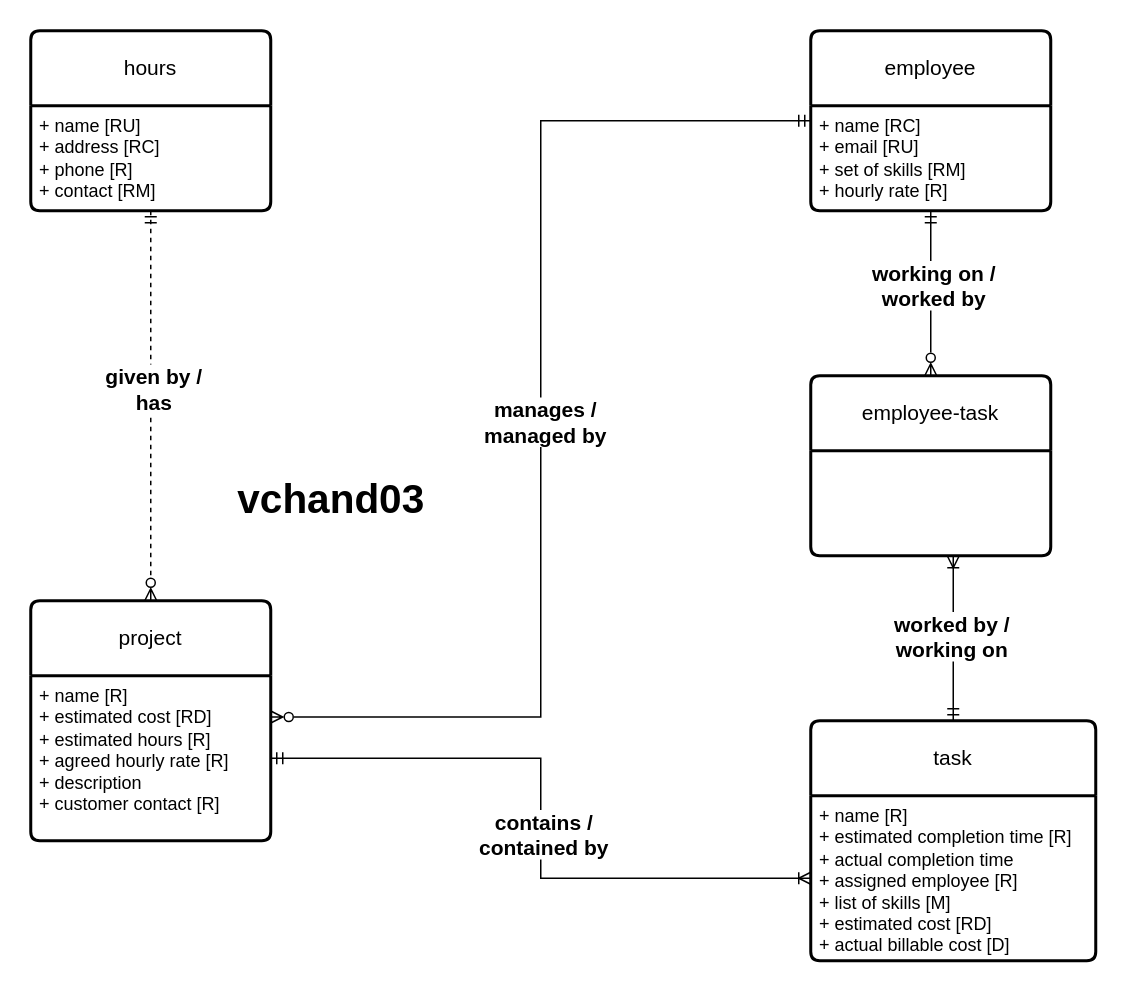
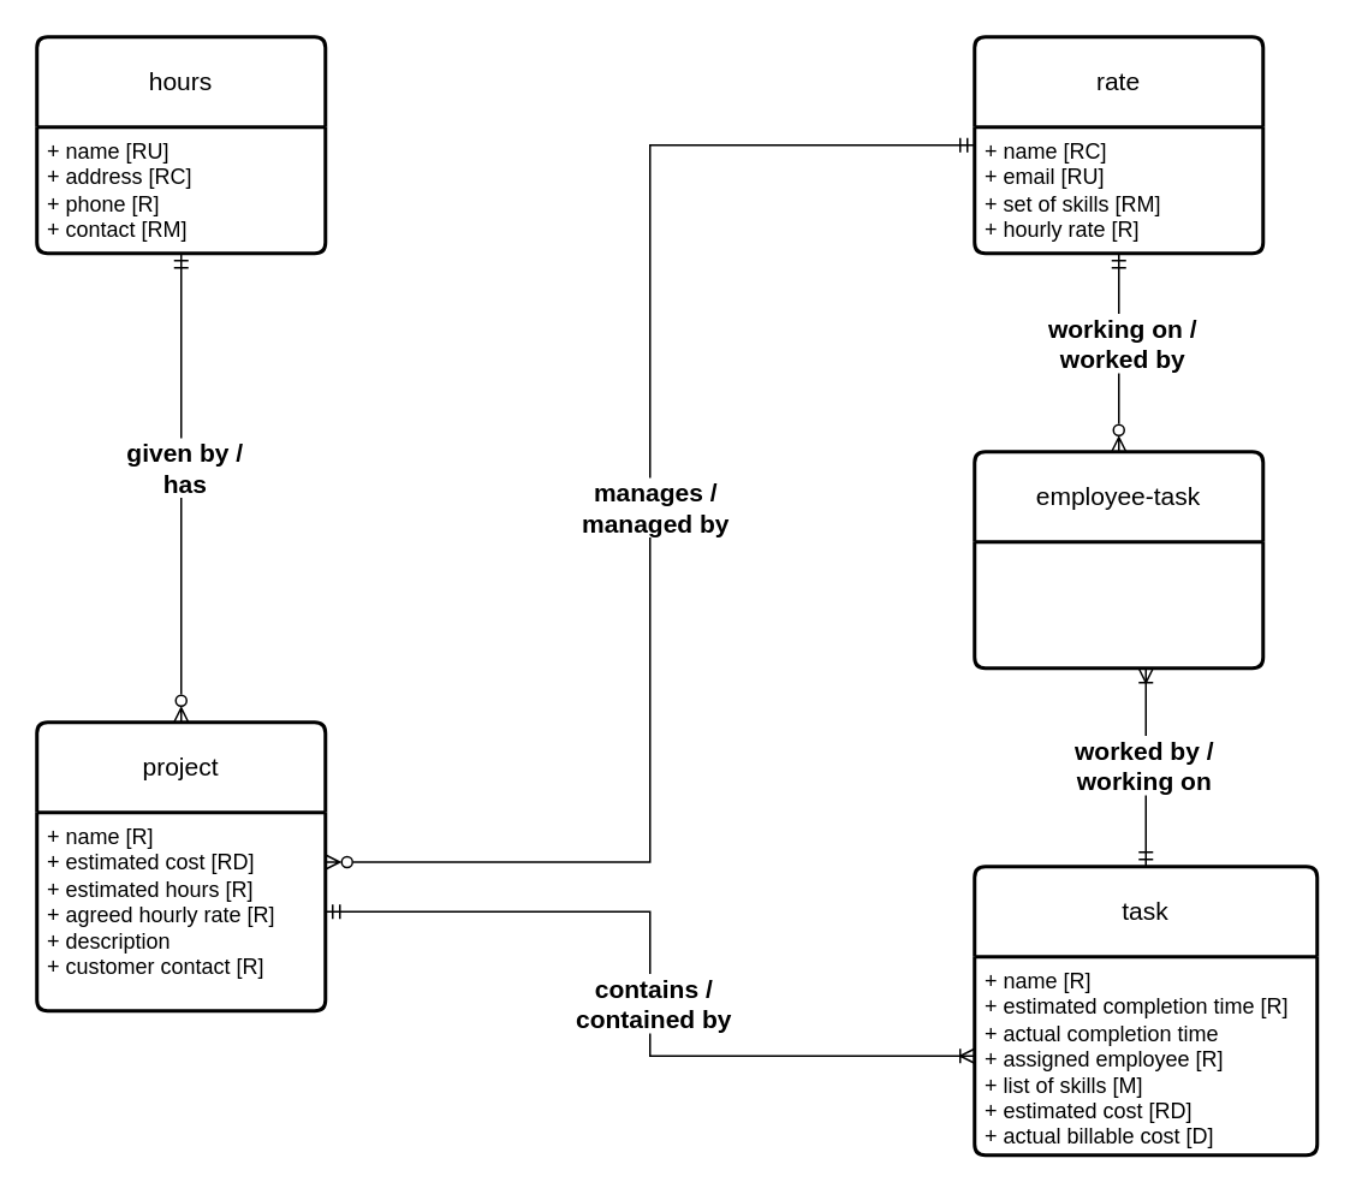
  <mxCell id="0" />
  <mxCell id="1" parent="0" />
- <mxCell id="2" style="edgeStyle=orthogonalEdgeStyle;rounded=0;orthogonalLoop=1;jettySize=auto;html=1;entryX=0.5;entryY=0;entryDx=0;entryDy=0;endArrow=ERzeroToMany;endFill=0;startArrow=ERmandOne;startFill=0;dashed=1;" parent="1" source="4" target="10" edge="1"><mxGeometry relative="1" as="geometry" /></mxCell>
+ <mxCell id="2" style="edgeStyle=orthogonalEdgeStyle;rounded=0;orthogonalLoop=1;jettySize=auto;html=1;entryX=0.5;entryY=0;entryDx=0;entryDy=0;endArrow=ERzeroToMany;endFill=0;startArrow=ERmandOne;startFill=0;" parent="1" source="4" target="10" edge="1"><mxGeometry relative="1" as="geometry" /></mxCell>
  <mxCell id="3" value="&lt;font style=&quot;font-size: 14px;&quot;&gt;&lt;b&gt;given by /&lt;br&gt;has&lt;/b&gt;&lt;/font&gt;" style="edgeLabel;html=1;align=center;verticalAlign=middle;resizable=0;points=[];" parent="2" vertex="1" connectable="0"><mxGeometry x="-0.1" y="1" relative="1" as="geometry"><mxPoint y="1" as="offset" /></mxGeometry></mxCell>
  <mxCell id="4" value="hours" style="swimlane;childLayout=stackLayout;horizontal=1;startSize=50;horizontalStack=0;rounded=1;fontSize=14;fontStyle=0;strokeWidth=2;resizeParent=0;resizeLast=1;shadow=0;dashed=0;align=center;arcSize=4;whiteSpace=wrap;html=1;" parent="1" vertex="1"><mxGeometry x="20" y="20" width="160" height="120" as="geometry" /></mxCell>
  <mxCell id="5" value="+ name [RU]&lt;br&gt;+ address [RC]&lt;br&gt;+ phone [R]&lt;br&gt;+ contact [RM]" style="align=left;strokeColor=none;fillColor=none;spacingLeft=4;fontSize=12;verticalAlign=top;resizable=0;rotatable=0;part=1;html=1;" parent="4" vertex="1"><mxGeometry y="50" width="160" height="70" as="geometry" /></mxCell>
  <mxCell id="6" style="edgeStyle=orthogonalEdgeStyle;rounded=0;orthogonalLoop=1;jettySize=auto;html=1;entryX=1;entryY=0.25;entryDx=0;entryDy=0;endArrow=ERzeroToMany;endFill=0;startArrow=ERmandOne;startFill=0;" parent="1" source="8" target="11" edge="1"><mxGeometry relative="1" as="geometry" /></mxCell>
  <mxCell id="7" value="&lt;font style=&quot;font-size: 14px;&quot;&gt;&lt;b&gt;manages /&lt;br&gt;managed by&lt;/b&gt;&lt;/font&gt;" style="edgeLabel;html=1;align=center;verticalAlign=middle;resizable=0;points=[];" parent="6" vertex="1" connectable="0"><mxGeometry x="0.003" y="2" relative="1" as="geometry"><mxPoint as="offset" /></mxGeometry></mxCell>
- <mxCell id="8" value="employee" style="swimlane;childLayout=stackLayout;horizontal=1;startSize=50;horizontalStack=0;rounded=1;fontSize=14;fontStyle=0;strokeWidth=2;resizeParent=0;resizeLast=1;shadow=0;dashed=0;align=center;arcSize=4;whiteSpace=wrap;html=1;" parent="1" vertex="1"><mxGeometry x="540" y="20" width="160" height="120" as="geometry" /></mxCell>
+ <mxCell id="8" value="rate" style="swimlane;childLayout=stackLayout;horizontal=1;startSize=50;horizontalStack=0;rounded=1;fontSize=14;fontStyle=0;strokeWidth=2;resizeParent=0;resizeLast=1;shadow=0;dashed=0;align=center;arcSize=4;whiteSpace=wrap;html=1;" parent="1" vertex="1"><mxGeometry x="540" y="20" width="160" height="120" as="geometry" /></mxCell>
  <mxCell id="9" value="+ name [RC]&lt;br&gt;+ email [RU]&lt;br&gt;+ set of skills [RM]&lt;br&gt;+ hourly rate [R]" style="align=left;strokeColor=none;fillColor=none;spacingLeft=4;fontSize=12;verticalAlign=top;resizable=0;rotatable=0;part=1;html=1;" parent="8" vertex="1"><mxGeometry y="50" width="160" height="70" as="geometry" /></mxCell>
  <mxCell id="10" value="project" style="swimlane;childLayout=stackLayout;horizontal=1;startSize=50;horizontalStack=0;rounded=1;fontSize=14;fontStyle=0;strokeWidth=2;resizeParent=0;resizeLast=1;shadow=0;dashed=0;align=center;arcSize=4;whiteSpace=wrap;html=1;" parent="1" vertex="1"><mxGeometry x="20" y="400" width="160" height="160" as="geometry" /></mxCell>
  <mxCell id="11" value="+ name [R]&lt;br&gt;+ estimated cost [RD]&lt;br&gt;+ estimated hours [R]&lt;br&gt;+ agreed hourly rate [R]&lt;br&gt;+ description&lt;br&gt;+ customer contact [R]&lt;div&gt;&lt;br/&gt;&lt;/div&gt;" style="align=left;strokeColor=none;fillColor=none;spacingLeft=4;fontSize=12;verticalAlign=top;resizable=0;rotatable=0;part=1;html=1;" parent="10" vertex="1"><mxGeometry y="50" width="160" height="110" as="geometry" /></mxCell>
  <mxCell id="12" style="edgeStyle=orthogonalEdgeStyle;rounded=0;orthogonalLoop=1;jettySize=auto;html=1;endArrow=ERoneToMany;endFill=0;startArrow=ERmandOne;startFill=0;" parent="1" source="14" edge="1"><mxGeometry relative="1" as="geometry"><mxPoint x="635" y="370" as="targetPoint" /></mxGeometry></mxCell>
  <mxCell id="13" value="&lt;font style=&quot;font-size: 14px;&quot;&gt;&lt;b&gt;worked by /&lt;br&gt;working on&lt;/b&gt;&lt;/font&gt;" style="edgeLabel;html=1;align=center;verticalAlign=middle;resizable=0;points=[];" parent="12" vertex="1" connectable="0"><mxGeometry x="0.035" y="2" relative="1" as="geometry"><mxPoint as="offset" /></mxGeometry></mxCell>
  <mxCell id="14" value="task" style="swimlane;childLayout=stackLayout;horizontal=1;startSize=50;horizontalStack=0;rounded=1;fontSize=14;fontStyle=0;strokeWidth=2;resizeParent=0;resizeLast=1;shadow=0;dashed=0;align=center;arcSize=4;whiteSpace=wrap;html=1;" parent="1" vertex="1"><mxGeometry x="540" y="480" width="190" height="160" as="geometry" /></mxCell>
  <mxCell id="15" value="+ name [R]&lt;br&gt;+ estimated completion time [R]&lt;br&gt;+ actual completion time&lt;br&gt;+ assigned employee [R]&lt;br&gt;+ list of skills [M]&lt;br&gt;+ estimated cost [RD]&lt;br&gt;+ actual billable cost [D]" style="align=left;strokeColor=none;fillColor=none;spacingLeft=4;fontSize=12;verticalAlign=top;resizable=0;rotatable=0;part=1;html=1;" parent="14" vertex="1"><mxGeometry y="50" width="190" height="110" as="geometry" /></mxCell>
  <mxCell id="16" style="edgeStyle=orthogonalEdgeStyle;rounded=0;orthogonalLoop=1;jettySize=auto;html=1;entryX=0.5;entryY=0;entryDx=0;entryDy=0;endArrow=ERzeroToMany;endFill=0;startArrow=ERmandOne;startFill=0;" parent="1" source="9" target="20" edge="1"><mxGeometry relative="1" as="geometry" /></mxCell>
  <mxCell id="17" value="&lt;font style=&quot;font-size: 14px;&quot;&gt;&lt;b&gt;working on /&lt;br&gt;worked by&lt;/b&gt;&lt;/font&gt;" style="edgeLabel;html=1;align=center;verticalAlign=middle;resizable=0;points=[];" parent="16" vertex="1" connectable="0"><mxGeometry x="-0.106" y="1" relative="1" as="geometry"><mxPoint as="offset" /></mxGeometry></mxCell>
  <mxCell id="18" style="edgeStyle=orthogonalEdgeStyle;rounded=0;orthogonalLoop=1;jettySize=auto;html=1;endArrow=ERmandOne;endFill=0;startArrow=ERoneToMany;startFill=0;" parent="1" source="15" target="11" edge="1"><mxGeometry relative="1" as="geometry" /></mxCell>
  <mxCell id="19" value="&lt;font style=&quot;font-size: 14px;&quot;&gt;&lt;b&gt;contains /&lt;br&gt;contained by&lt;/b&gt;&lt;/font&gt;" style="edgeLabel;html=1;align=center;verticalAlign=middle;resizable=0;points=[];" parent="18" vertex="1" connectable="0"><mxGeometry x="-0.047" y="-1" relative="1" as="geometry"><mxPoint as="offset" /></mxGeometry></mxCell>
  <mxCell id="20" value="employee-task" style="swimlane;childLayout=stackLayout;horizontal=1;startSize=50;horizontalStack=0;rounded=1;fontSize=14;fontStyle=0;strokeWidth=2;resizeParent=0;resizeLast=1;shadow=0;dashed=0;align=center;arcSize=4;whiteSpace=wrap;html=1;" parent="1" vertex="1"><mxGeometry x="540" y="250" width="160" height="120" as="geometry" /></mxCell>
- <mxCell id="21" value="&lt;font size=&quot;1&quot; style=&quot;&quot;&gt;&lt;b style=&quot;font-size: 27px;&quot;&gt;vchand03&lt;/b&gt;&lt;/font&gt;" style="text;html=1;align=center;verticalAlign=middle;resizable=0;points=[];autosize=1;strokeColor=none;fillColor=none;" parent="1" vertex="1"><mxGeometry x="145" y="308" width="150" height="50" as="geometry" /></mxCell>
